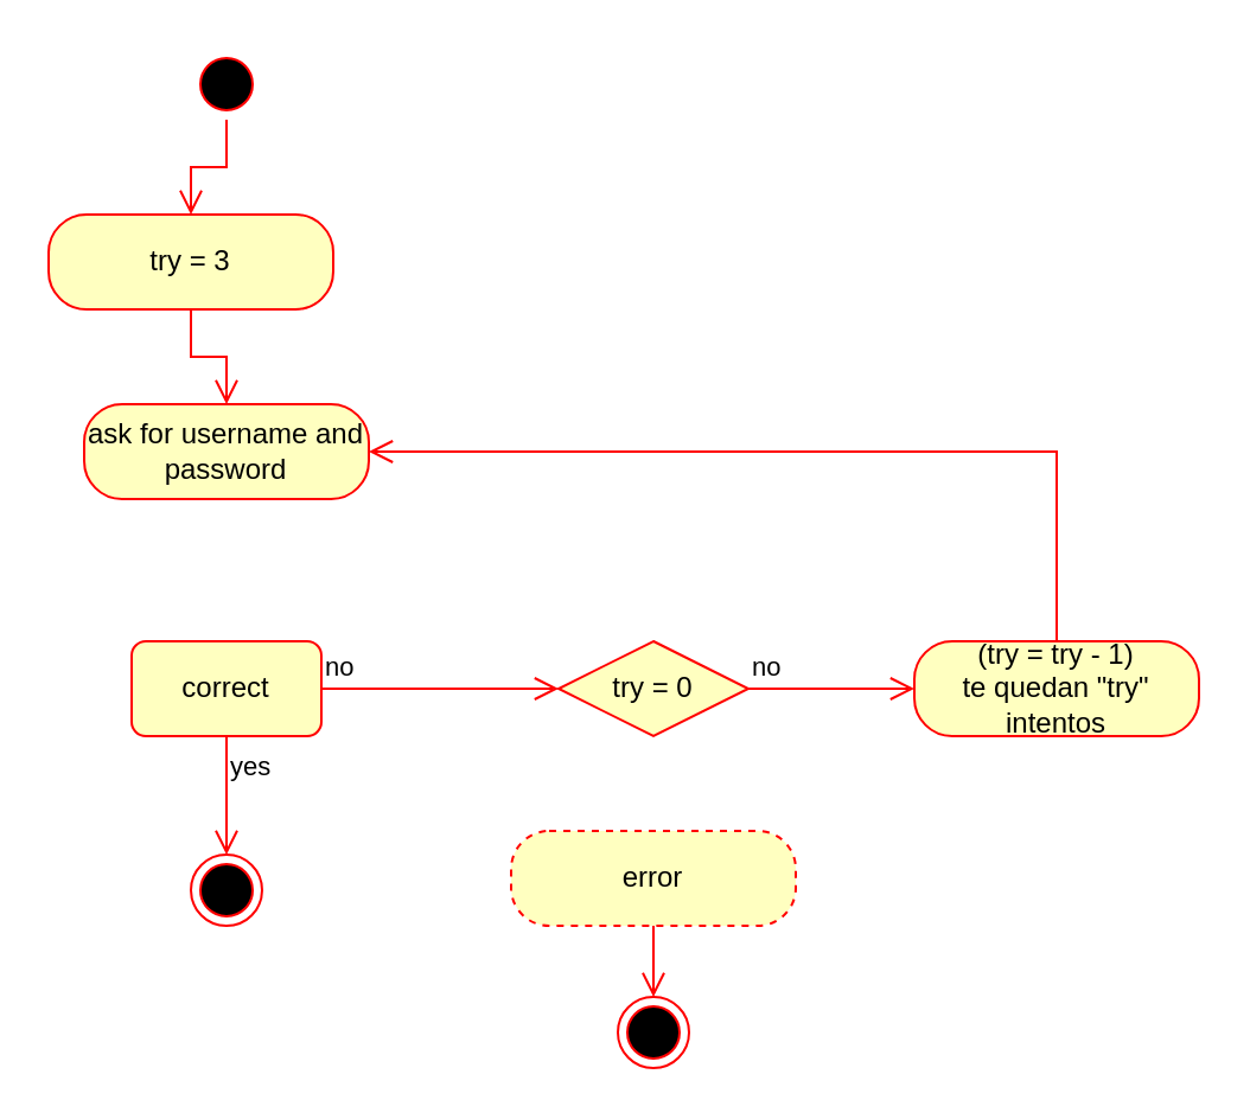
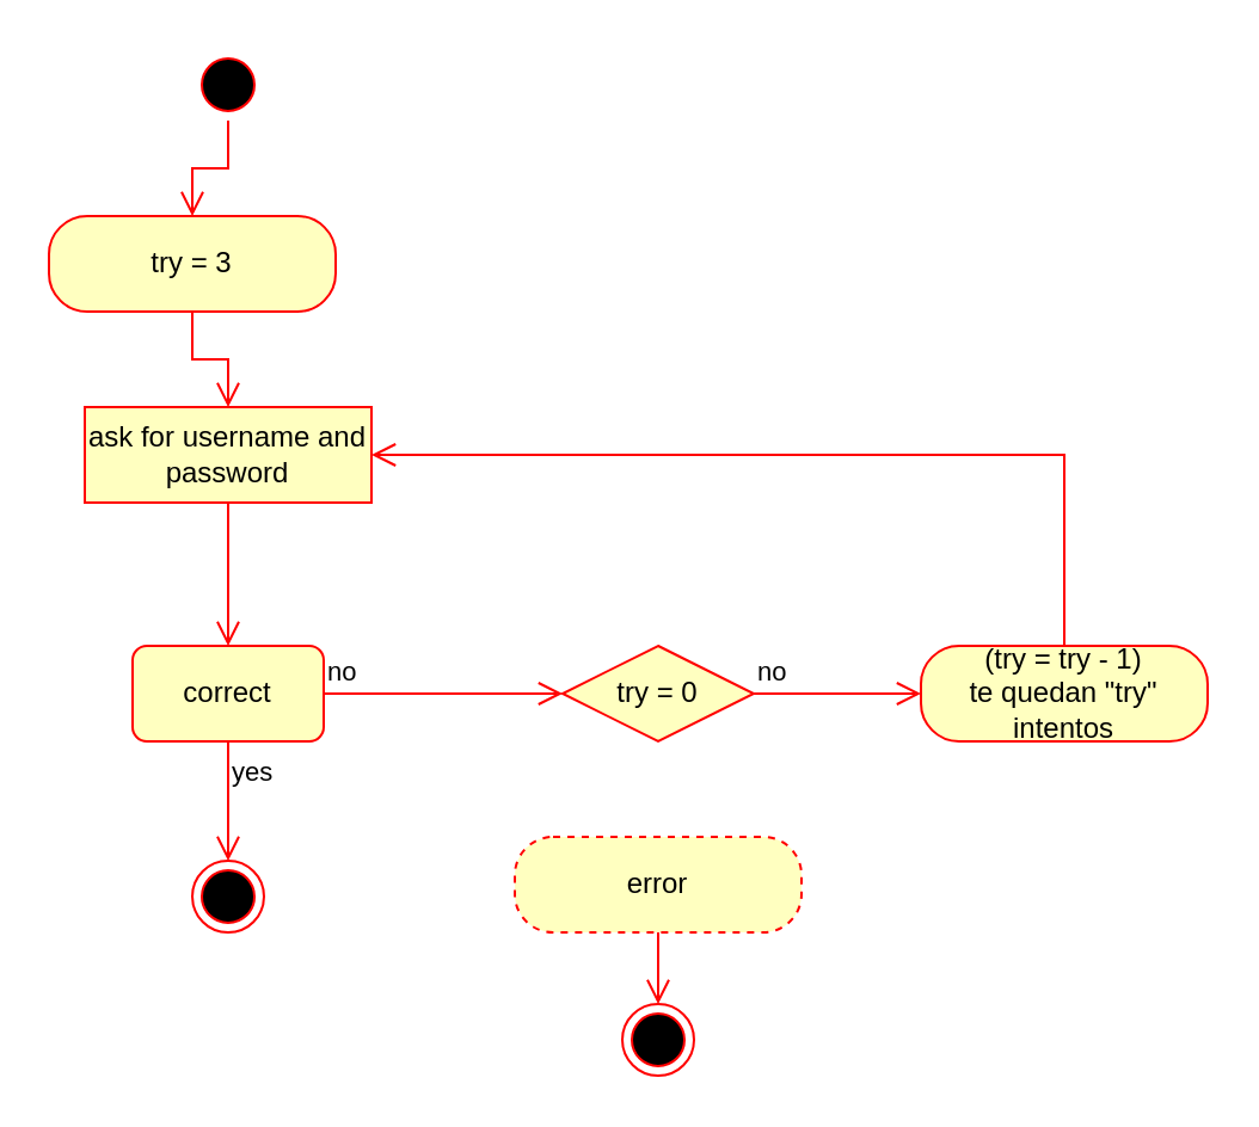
  <mxCell id="0" />
  <mxCell id="1" parent="0" />
  <mxCell id="2" value="" style="ellipse;html=1;shape=startState;fillColor=#000000;strokeColor=#ff0000;" vertex="1" parent="1"><mxGeometry x="80" width="30" height="30" as="geometry" y="20" /></mxCell>
  <mxCell id="3" value="" style="edgeStyle=orthogonalEdgeStyle;html=1;verticalAlign=bottom;endArrow=open;endSize=8;strokeColor=#ff0000;rounded=0;entryX=0.5;entryY=0;entryDx=0;entryDy=0;" edge="1" source="2" parent="1" target="15"><mxGeometry relative="1" as="geometry"><mxPoint x="95" y="170" as="targetPoint" /></mxGeometry></mxCell>
- <mxCell id="4" value="ask for username and password" style="rounded=1;whiteSpace=wrap;html=1;arcSize=40;fontColor=#000000;fillColor=#ffffc0;strokeColor=#ff0000;" vertex="1" parent="1"><mxGeometry x="35" y="170" width="120" height="40" as="geometry" /></mxCell>
+ <mxCell id="4" value="ask for username and password" style="whiteSpace=wrap;html=1;arcSize=40;fontColor=#000000;fillColor=#ffffc0;strokeColor=#ff0000;rounded=0;" vertex="1" parent="1"><mxGeometry x="35" y="170" width="120" height="40" as="geometry" /></mxCell>
+ <mxCell id="5" value="" style="edgeStyle=orthogonalEdgeStyle;html=1;verticalAlign=bottom;endArrow=open;endSize=8;strokeColor=#ff0000;rounded=0;entryX=0.5;entryY=0;entryDx=0;entryDy=0;" edge="1" source="4" parent="1" target="6"><mxGeometry relative="1" as="geometry"><mxPoint x="110" y="300" as="targetPoint" /></mxGeometry></mxCell>
  <mxCell id="6" value="correct" style="whiteSpace=wrap;html=1;fontColor=#000000;fillColor=#ffffc0;strokeColor=#ff0000;rounded=1;" vertex="1" parent="1"><mxGeometry x="55" y="270" width="80" height="40" as="geometry" /></mxCell>
  <mxCell id="7" value="no" style="edgeStyle=orthogonalEdgeStyle;html=1;align=left;verticalAlign=bottom;endArrow=open;endSize=8;strokeColor=#ff0000;rounded=0;" edge="1" source="6" parent="1"><mxGeometry x="-1" relative="1" as="geometry"><mxPoint x="235" y="290" as="targetPoint" /><Array as="points"><mxPoint x="235" y="290" /><mxPoint x="235" y="290" /></Array></mxGeometry></mxCell>
  <mxCell id="8" value="yes" style="edgeStyle=orthogonalEdgeStyle;html=1;align=left;verticalAlign=top;endArrow=open;endSize=8;strokeColor=#ff0000;rounded=0;" edge="1" source="6" parent="1"><mxGeometry x="-1" relative="1" as="geometry"><mxPoint x="95" y="360" as="targetPoint" /></mxGeometry></mxCell>
  <mxCell id="9" value="" style="ellipse;html=1;shape=endState;fillColor=#000000;strokeColor=#ff0000;" vertex="1" parent="1"><mxGeometry x="80" y="360" width="30" height="30" as="geometry" /></mxCell>
  <mxCell id="10" value="try = 0" style="rhombus;whiteSpace=wrap;html=1;fontColor=#000000;fillColor=#ffffc0;strokeColor=#ff0000;" vertex="1" parent="1"><mxGeometry x="235" y="270" width="80" height="40" as="geometry" /></mxCell>
  <mxCell id="11" value="no" style="edgeStyle=orthogonalEdgeStyle;html=1;align=left;verticalAlign=bottom;endArrow=open;endSize=8;strokeColor=#ff0000;rounded=0;" edge="1" source="10" parent="1"><mxGeometry x="-1" relative="1" as="geometry"><mxPoint x="385" y="290" as="targetPoint" /></mxGeometry></mxCell>
  <mxCell id="12" value="error" style="rounded=1;whiteSpace=wrap;html=1;arcSize=40;fontColor=#000000;fillColor=#ffffc0;strokeColor=#ff0000;dashed=1;" vertex="1" parent="1"><mxGeometry x="215" y="350" width="120" height="40" as="geometry" /></mxCell>
  <mxCell id="13" value="" style="edgeStyle=orthogonalEdgeStyle;html=1;verticalAlign=bottom;endArrow=open;endSize=8;strokeColor=#ff0000;rounded=0;entryX=0.5;entryY=0;entryDx=0;entryDy=0;exitX=0.5;exitY=1;exitDx=0;exitDy=0;" edge="1" parent="1" source="12" target="14"><mxGeometry relative="1" as="geometry"><mxPoint x="105" y="280" as="targetPoint" /><mxPoint x="105" y="220" as="sourcePoint" /></mxGeometry></mxCell>
  <mxCell id="14" value="" style="ellipse;html=1;shape=endState;fillColor=#000000;strokeColor=#ff0000;" vertex="1" parent="1"><mxGeometry x="260" y="420" width="30" height="30" as="geometry" /></mxCell>
  <mxCell id="15" value="try = 3" style="rounded=1;whiteSpace=wrap;html=1;arcSize=40;fontColor=#000000;fillColor=#ffffc0;strokeColor=#ff0000;" vertex="1" parent="1"><mxGeometry x="20" y="90" width="120" height="40" as="geometry" /></mxCell>
  <mxCell id="16" value="" style="edgeStyle=orthogonalEdgeStyle;html=1;verticalAlign=bottom;endArrow=open;endSize=8;strokeColor=#ff0000;rounded=0;entryX=0.5;entryY=0;entryDx=0;entryDy=0;" edge="1" source="15" parent="1" target="4"><mxGeometry relative="1" as="geometry"><mxPoint x="385" y="280" as="targetPoint" /></mxGeometry></mxCell>
  <mxCell id="17" value="&lt;div&gt;(try = try - 1)&lt;/div&gt;&lt;div&gt;te quedan &quot;try&quot; intentos&lt;br&gt;&lt;/div&gt;" style="rounded=1;whiteSpace=wrap;html=1;arcSize=40;fontColor=#000000;fillColor=#ffffc0;strokeColor=#ff0000;" vertex="1" parent="1"><mxGeometry x="385" y="270" width="120" height="40" as="geometry" /></mxCell>
  <mxCell id="18" value="" style="edgeStyle=orthogonalEdgeStyle;html=1;verticalAlign=bottom;endArrow=open;endSize=8;strokeColor=#ff0000;rounded=0;entryX=1;entryY=0.5;entryDx=0;entryDy=0;" edge="1" source="17" parent="1" target="4"><mxGeometry relative="1" as="geometry"><mxPoint x="445" y="370" as="targetPoint" /><Array as="points"><mxPoint x="445" y="190" /></Array></mxGeometry></mxCell>
